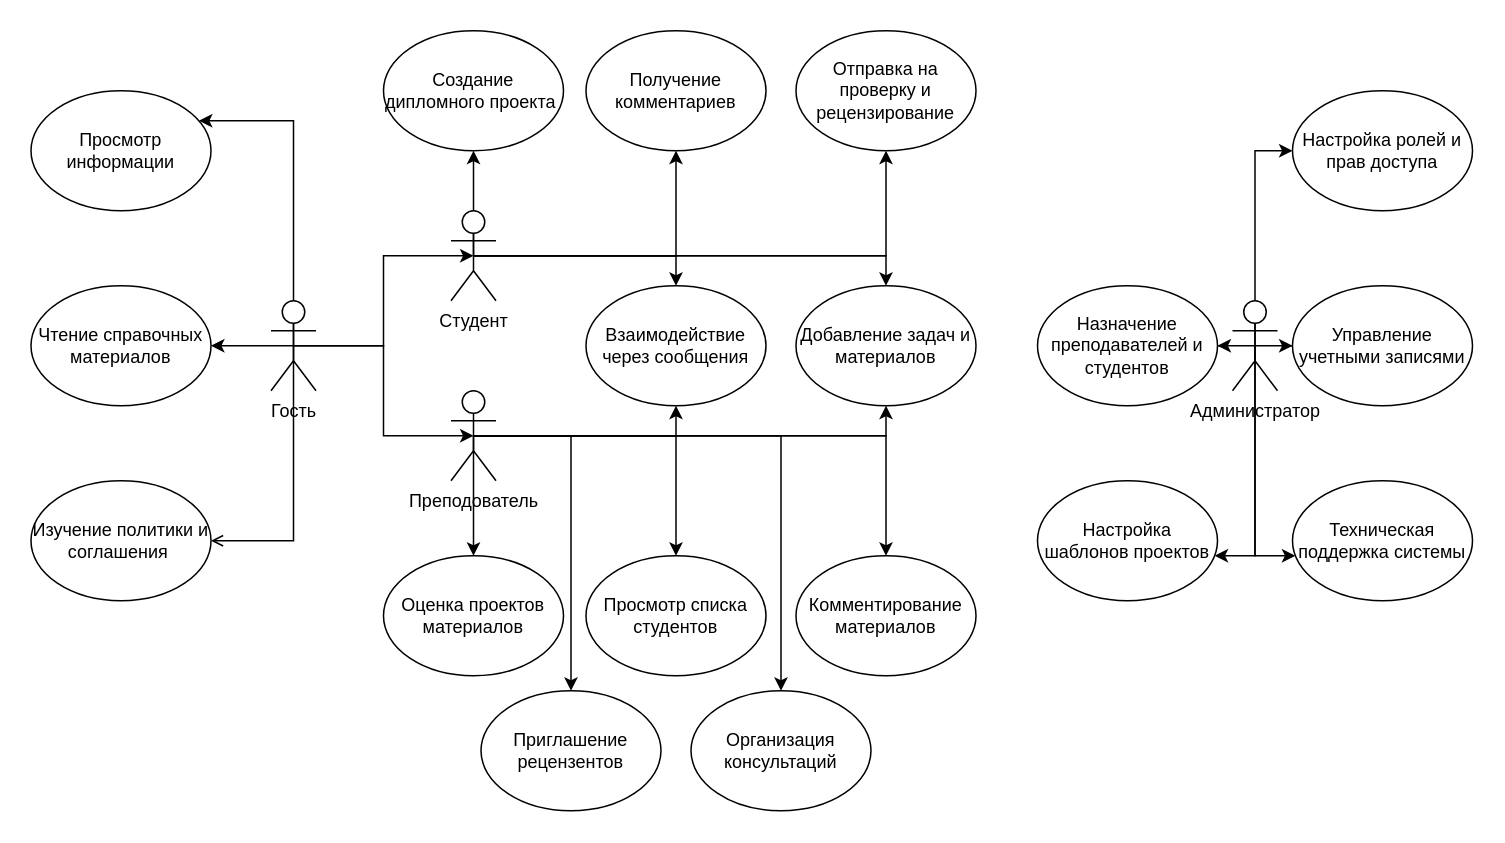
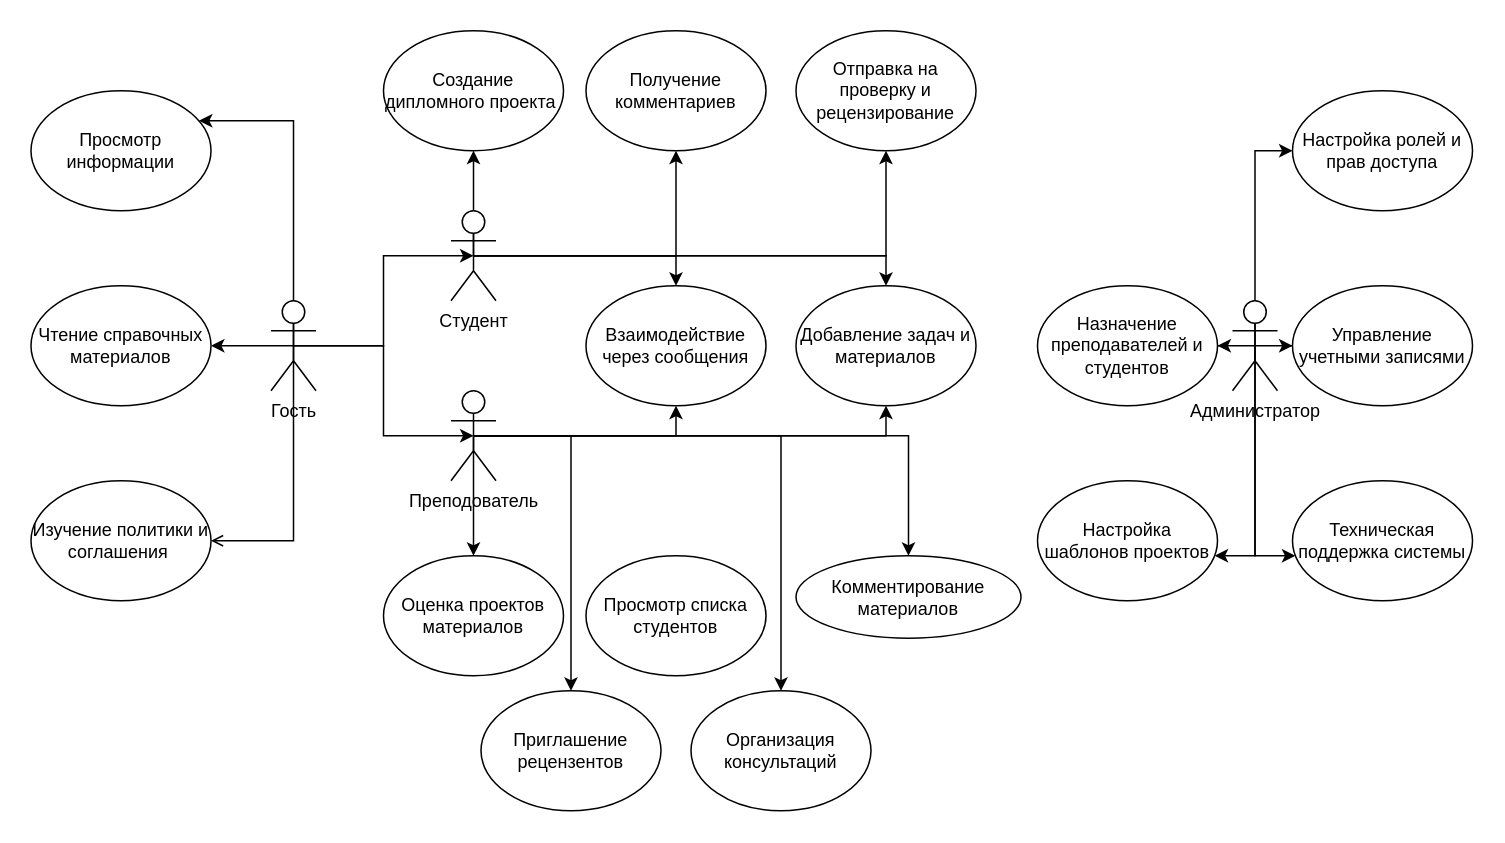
  <mxCell id="0" />
  <mxCell id="1" parent="0" />
  <mxCell id="2" style="edgeStyle=orthogonalEdgeStyle;rounded=0;orthogonalLoop=1;jettySize=auto;html=1;exitX=0.5;exitY=0.5;exitDx=0;exitDy=0;exitPerimeter=0;" edge="1" parent="1" source="7" target="28"><mxGeometry relative="1" as="geometry"><Array as="points"><mxPoint x="195" y="80" /></Array></mxGeometry></mxCell>
  <mxCell id="3" style="edgeStyle=orthogonalEdgeStyle;rounded=0;orthogonalLoop=1;jettySize=auto;html=1;exitX=0.5;exitY=0.5;exitDx=0;exitDy=0;exitPerimeter=0;endArrow=open;" edge="1" parent="1" source="7" target="30"><mxGeometry relative="1" as="geometry"><Array as="points"><mxPoint x="195" y="360" /></Array></mxGeometry></mxCell>
  <mxCell id="4" style="edgeStyle=orthogonalEdgeStyle;rounded=0;orthogonalLoop=1;jettySize=auto;html=1;exitX=0.5;exitY=0.5;exitDx=0;exitDy=0;exitPerimeter=0;" edge="1" parent="1" source="7" target="29"><mxGeometry relative="1" as="geometry" /></mxCell>
  <mxCell id="5" style="edgeStyle=orthogonalEdgeStyle;rounded=0;orthogonalLoop=1;jettySize=auto;html=1;exitX=0.5;exitY=0.5;exitDx=0;exitDy=0;exitPerimeter=0;entryX=0.5;entryY=0.5;entryDx=0;entryDy=0;entryPerimeter=0;" edge="1" parent="1" source="7" target="13"><mxGeometry relative="1" as="geometry" /></mxCell>
  <mxCell id="6" style="edgeStyle=orthogonalEdgeStyle;rounded=0;orthogonalLoop=1;jettySize=auto;html=1;exitX=0.5;exitY=0.5;exitDx=0;exitDy=0;exitPerimeter=0;entryX=0.5;entryY=0.5;entryDx=0;entryDy=0;entryPerimeter=0;" edge="1" parent="1" source="7" target="21"><mxGeometry relative="1" as="geometry" /></mxCell>
  <mxCell id="7" value="Гость" style="shape=umlActor;verticalLabelPosition=bottom;verticalAlign=top;html=1;outlineConnect=0;" vertex="1" parent="1"><mxGeometry x="180" y="200" width="30" height="60" as="geometry" /></mxCell>
  <mxCell id="8" style="edgeStyle=orthogonalEdgeStyle;rounded=0;orthogonalLoop=1;jettySize=auto;html=1;exitX=0.5;exitY=0.5;exitDx=0;exitDy=0;exitPerimeter=0;" edge="1" parent="1" source="13" target="31"><mxGeometry relative="1" as="geometry" /></mxCell>
  <mxCell id="9" style="edgeStyle=orthogonalEdgeStyle;rounded=0;orthogonalLoop=1;jettySize=auto;html=1;exitX=0.5;exitY=0.5;exitDx=0;exitDy=0;exitPerimeter=0;" edge="1" parent="1" source="13" target="33"><mxGeometry relative="1" as="geometry" /></mxCell>
  <mxCell id="10" style="edgeStyle=orthogonalEdgeStyle;rounded=0;orthogonalLoop=1;jettySize=auto;html=1;exitX=0.5;exitY=0.5;exitDx=0;exitDy=0;exitPerimeter=0;" edge="1" parent="1" source="13" target="35"><mxGeometry relative="1" as="geometry" /></mxCell>
  <mxCell id="11" style="edgeStyle=orthogonalEdgeStyle;rounded=0;orthogonalLoop=1;jettySize=auto;html=1;exitX=0.5;exitY=0.5;exitDx=0;exitDy=0;exitPerimeter=0;" edge="1" parent="1" source="13" target="34"><mxGeometry relative="1" as="geometry"><Array as="points"><mxPoint x="450" y="170" /></Array></mxGeometry></mxCell>
  <mxCell id="12" style="edgeStyle=orthogonalEdgeStyle;rounded=0;orthogonalLoop=1;jettySize=auto;html=1;exitX=0.5;exitY=0.5;exitDx=0;exitDy=0;exitPerimeter=0;" edge="1" parent="1" source="13" target="32"><mxGeometry relative="1" as="geometry"><Array as="points"><mxPoint x="590" y="170" /></Array></mxGeometry></mxCell>
  <mxCell id="13" value="Студент" style="shape=umlActor;verticalLabelPosition=bottom;verticalAlign=top;html=1;outlineConnect=0;" vertex="1" parent="1"><mxGeometry x="300" y="140" width="30" height="60" as="geometry" /></mxCell>
  <mxCell id="14" style="edgeStyle=orthogonalEdgeStyle;rounded=0;orthogonalLoop=1;jettySize=auto;html=1;exitX=0.5;exitY=0.5;exitDx=0;exitDy=0;exitPerimeter=0;" edge="1" parent="1" source="21" target="34"><mxGeometry relative="1" as="geometry"><Array as="points"><mxPoint x="450" y="290" /></Array></mxGeometry></mxCell>
  <mxCell id="15" style="edgeStyle=orthogonalEdgeStyle;rounded=0;orthogonalLoop=1;jettySize=auto;html=1;exitX=0.5;exitY=0.5;exitDx=0;exitDy=0;exitPerimeter=0;entryX=0.5;entryY=1;entryDx=0;entryDy=0;" edge="1" parent="1" source="21" target="32"><mxGeometry relative="1" as="geometry"><Array as="points"><mxPoint x="590" y="290" /></Array></mxGeometry></mxCell>
  <mxCell id="16" style="edgeStyle=orthogonalEdgeStyle;rounded=0;orthogonalLoop=1;jettySize=auto;html=1;exitX=0.5;exitY=0.5;exitDx=0;exitDy=0;exitPerimeter=0;entryX=0.5;entryY=0;entryDx=0;entryDy=0;" edge="1" parent="1" source="21" target="36"><mxGeometry relative="1" as="geometry" /></mxCell>
- <mxCell id="17" style="edgeStyle=orthogonalEdgeStyle;rounded=0;orthogonalLoop=1;jettySize=auto;html=1;exitX=0.5;exitY=0.5;exitDx=0;exitDy=0;exitPerimeter=0;" edge="1" parent="1" source="21" target="40"><mxGeometry relative="1" as="geometry" /></mxCell>
  <mxCell id="18" style="edgeStyle=orthogonalEdgeStyle;rounded=0;orthogonalLoop=1;jettySize=auto;html=1;exitX=0.5;exitY=0.5;exitDx=0;exitDy=0;exitPerimeter=0;" edge="1" parent="1" source="21" target="37"><mxGeometry relative="1" as="geometry" /></mxCell>
  <mxCell id="19" style="edgeStyle=orthogonalEdgeStyle;rounded=0;orthogonalLoop=1;jettySize=auto;html=1;exitX=0.5;exitY=0.5;exitDx=0;exitDy=0;exitPerimeter=0;" edge="1" parent="1" source="21" target="38"><mxGeometry relative="1" as="geometry"><Array as="points"><mxPoint x="380" y="290" /></Array></mxGeometry></mxCell>
  <mxCell id="20" style="edgeStyle=orthogonalEdgeStyle;rounded=0;orthogonalLoop=1;jettySize=auto;html=1;exitX=0.5;exitY=0.5;exitDx=0;exitDy=0;exitPerimeter=0;" edge="1" parent="1" source="21" target="39"><mxGeometry relative="1" as="geometry" /></mxCell>
  <mxCell id="21" value="Преподователь" style="shape=umlActor;verticalLabelPosition=bottom;verticalAlign=top;html=1;outlineConnect=0;" vertex="1" parent="1"><mxGeometry x="300" y="260" width="30" height="60" as="geometry" /></mxCell>
  <mxCell id="22" style="edgeStyle=orthogonalEdgeStyle;rounded=0;orthogonalLoop=1;jettySize=auto;html=1;exitX=0.5;exitY=0.5;exitDx=0;exitDy=0;exitPerimeter=0;" edge="1" parent="1" source="27" target="42"><mxGeometry relative="1" as="geometry" /></mxCell>
  <mxCell id="23" style="edgeStyle=orthogonalEdgeStyle;rounded=0;orthogonalLoop=1;jettySize=auto;html=1;exitX=0.5;exitY=0.5;exitDx=0;exitDy=0;exitPerimeter=0;" edge="1" parent="1" source="27" target="44"><mxGeometry relative="1" as="geometry" /></mxCell>
  <mxCell id="24" style="edgeStyle=orthogonalEdgeStyle;rounded=0;orthogonalLoop=1;jettySize=auto;html=1;exitX=0.5;exitY=0.5;exitDx=0;exitDy=0;exitPerimeter=0;" edge="1" parent="1" source="27" target="41"><mxGeometry relative="1" as="geometry"><Array as="points"><mxPoint x="836" y="100" /></Array></mxGeometry></mxCell>
  <mxCell id="25" style="edgeStyle=orthogonalEdgeStyle;rounded=0;orthogonalLoop=1;jettySize=auto;html=1;exitX=0.5;exitY=0.5;exitDx=0;exitDy=0;exitPerimeter=0;" edge="1" parent="1" source="27" target="45"><mxGeometry relative="1" as="geometry"><Array as="points"><mxPoint x="836" y="370" /></Array></mxGeometry></mxCell>
  <mxCell id="26" style="edgeStyle=orthogonalEdgeStyle;rounded=0;orthogonalLoop=1;jettySize=auto;html=1;exitX=0.5;exitY=0.5;exitDx=0;exitDy=0;exitPerimeter=0;" edge="1" parent="1" source="27" target="43"><mxGeometry relative="1" as="geometry"><Array as="points"><mxPoint x="836" y="370" /></Array></mxGeometry></mxCell>
  <mxCell id="27" value="Администратор" style="shape=umlActor;verticalLabelPosition=bottom;verticalAlign=top;html=1;outlineConnect=0;" vertex="1" parent="1"><mxGeometry x="821" y="200" width="30" height="60" as="geometry" /></mxCell>
  <mxCell id="28" value="Просмотр информации" style="ellipse;whiteSpace=wrap;html=1;" vertex="1" parent="1"><mxGeometry x="20" y="60" width="120" height="80" as="geometry" /></mxCell>
  <mxCell id="29" value="Чтение справочных материалов" style="ellipse;whiteSpace=wrap;html=1;" vertex="1" parent="1"><mxGeometry x="20" y="190" width="120" height="80" as="geometry" /></mxCell>
  <mxCell id="30" value="Изучение политики и соглашения&amp;nbsp;" style="ellipse;whiteSpace=wrap;html=1;" vertex="1" parent="1"><mxGeometry x="20" y="320" width="120" height="80" as="geometry" /></mxCell>
  <mxCell id="31" value="Создание дипломного проекта&amp;nbsp;" style="ellipse;whiteSpace=wrap;html=1;" vertex="1" parent="1"><mxGeometry x="255" y="20" width="120" height="80" as="geometry" /></mxCell>
  <mxCell id="32" value="Добавление задач и материалов" style="ellipse;whiteSpace=wrap;html=1;" vertex="1" parent="1"><mxGeometry x="530" y="190" width="120" height="80" as="geometry" /></mxCell>
  <mxCell id="33" value="Получение комментариев" style="ellipse;whiteSpace=wrap;html=1;" vertex="1" parent="1"><mxGeometry x="390" y="20" width="120" height="80" as="geometry" /></mxCell>
  <mxCell id="34" value="Взаимодействие через сообщения" style="ellipse;whiteSpace=wrap;html=1;" vertex="1" parent="1"><mxGeometry x="390" y="190" width="120" height="80" as="geometry" /></mxCell>
  <mxCell id="35" value="Отправка на проверку и рецензирование" style="ellipse;whiteSpace=wrap;html=1;" vertex="1" parent="1"><mxGeometry x="530" y="20" width="120" height="80" as="geometry" /></mxCell>
  <mxCell id="36" value="Оценка проектов материалов" style="ellipse;whiteSpace=wrap;html=1;" vertex="1" parent="1"><mxGeometry x="255" y="370" width="120" height="80" as="geometry" /></mxCell>
- <mxCell id="37" value="Комментирование материалов" style="ellipse;whiteSpace=wrap;html=1;" vertex="1" parent="1"><mxGeometry x="530" y="370" width="120" height="80" as="geometry" /></mxCell>
+ <mxCell id="37" value="Комментирование материалов" style="ellipse;whiteSpace=wrap;html=1;" vertex="1" parent="1"><mxGeometry x="530" y="370" width="150" height="55" as="geometry" /></mxCell>
  <mxCell id="38" value="Приглашение рецензентов" style="ellipse;whiteSpace=wrap;html=1;" vertex="1" parent="1"><mxGeometry x="320" y="460" width="120" height="80" as="geometry" /></mxCell>
  <mxCell id="39" value="Организация консультаций" style="ellipse;whiteSpace=wrap;html=1;" vertex="1" parent="1"><mxGeometry x="460" y="460" width="120" height="80" as="geometry" /></mxCell>
  <mxCell id="40" value="Просмотр списка студентов" style="ellipse;whiteSpace=wrap;html=1;" vertex="1" parent="1"><mxGeometry x="390" y="370" width="120" height="80" as="geometry" /></mxCell>
  <mxCell id="41" value="Настройка ролей и прав доступа" style="ellipse;whiteSpace=wrap;html=1;" vertex="1" parent="1"><mxGeometry x="861" y="60" width="120" height="80" as="geometry" /></mxCell>
  <mxCell id="42" value="Управление учетными записями" style="ellipse;whiteSpace=wrap;html=1;" vertex="1" parent="1"><mxGeometry x="861" y="190" width="120" height="80" as="geometry" /></mxCell>
  <mxCell id="43" value="Настройка шаблонов проектов" style="ellipse;whiteSpace=wrap;html=1;" vertex="1" parent="1"><mxGeometry x="691" y="320" width="120" height="80" as="geometry" /></mxCell>
  <mxCell id="44" value="Назначение преподавателей и студентов" style="ellipse;whiteSpace=wrap;html=1;" vertex="1" parent="1"><mxGeometry x="691" y="190" width="120" height="80" as="geometry" /></mxCell>
  <mxCell id="45" value="Техническая поддержка системы" style="ellipse;whiteSpace=wrap;html=1;" vertex="1" parent="1"><mxGeometry x="861" y="320" width="120" height="80" as="geometry" /></mxCell>
